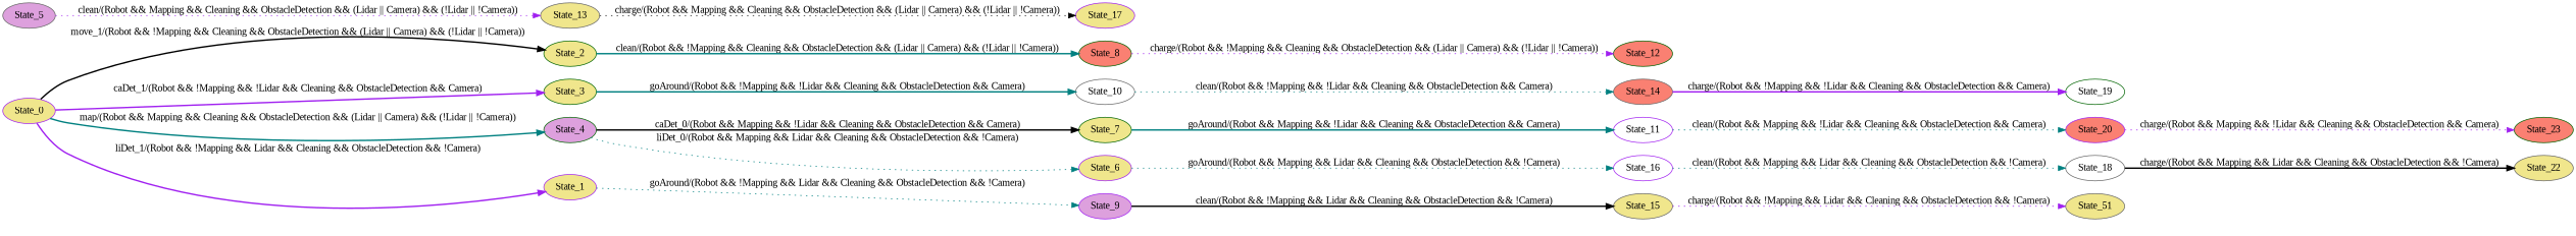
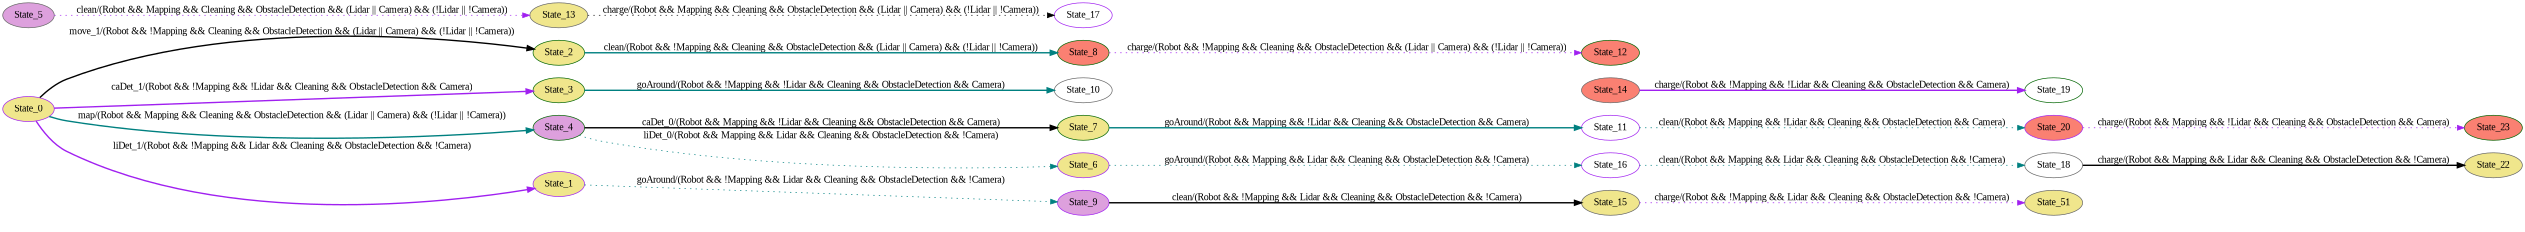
  digraph {
    fontname="Liberation Serif"
    rankdir=LR
    node [color=purple fillcolor=khaki fontname="Liberation Serif" style=filled]
    edge [color=teal fontname="Liberation Serif" style=bold]
    n1 [label=State_0]
    n2 [color=darkgreen label=State_2]
    n3 [color=darkgreen label=State_3]
    n4 [color=darkgreen fillcolor=plum label=State_4]
    n5 [label=State_1]
    n6 [color=darkgreen fillcolor=salmon label=State_8]
    n7 [color=gray40 fillcolor=white label=State_10]
    n8 [color=darkgreen label=State_7]
    n9 [label=State_6]
    n10 [fillcolor=plum label=State_9]
    n11 [color=darkgreen fillcolor=salmon label=State_12]
    n12 [fillcolor=salmon label=State_20]
    n13 [color=darkgreen fillcolor=salmon label=State_23]
    n14 [color=gray40 fillcolor=salmon label=State_14]
    n15 [color=darkgreen fillcolor=white label=State_19]
    n16 [color=gray40 label=State_51]
    n17 [fillcolor=white label=State_11]
    n18 [fillcolor=white label=State_16]
    n19 [color=gray40 fillcolor=plum label=State_5]
    n20 [color=gray40 label=State_13]
    n21 [color=gray40 fillcolor=white label=State_18]
-   n22 [label=State_17]
+   n22 [fillcolor=white label=State_17]
    n23 [color=gray40 label=State_22]
    n24 [color=gray40 label=State_15]
    n1 -> n2 [color=black label=" move_1/(Robot && !Mapping && Cleaning && ObstacleDetection && (Lidar || Camera) && (!Lidar || !Camera)) "]
    n1 -> n3 [color=purple label=" caDet_1/(Robot && !Mapping && !Lidar && Cleaning && ObstacleDetection && Camera) "]
    n1 -> n4 [label=" map/(Robot && Mapping && Cleaning && ObstacleDetection && (Lidar || Camera) && (!Lidar || !Camera)) "]
    n1 -> n5 [color=purple label=" liDet_1/(Robot && !Mapping && Lidar && Cleaning && ObstacleDetection && !Camera) "]
    n2 -> n6 [label=" clean/(Robot && !Mapping && Cleaning && ObstacleDetection && (Lidar || Camera) && (!Lidar || !Camera)) "]
    n3 -> n7 [label=" goAround/(Robot && !Mapping && !Lidar && Cleaning && ObstacleDetection && Camera) "]
    n4 -> n8 [color=black label=" caDet_0/(Robot && Mapping && !Lidar && Cleaning && ObstacleDetection && Camera) "]
    n4 -> n9 [label=" liDet_0/(Robot && Mapping && Lidar && Cleaning && ObstacleDetection && !Camera) " style=dotted]
    n5 -> n10 [label=" goAround/(Robot && !Mapping && Lidar && Cleaning && ObstacleDetection && !Camera) " style=dotted]
    n6 -> n11 [color=purple label=" charge/(Robot && !Mapping && Cleaning && ObstacleDetection && (Lidar || Camera) && (!Lidar || !Camera)) " style=dotted]
-   n7 -> n14 [label=" clean/(Robot && !Mapping && !Lidar && Cleaning && ObstacleDetection && Camera) " style=dotted]
    n8 -> n17 [label=" goAround/(Robot && Mapping && !Lidar && Cleaning && ObstacleDetection && Camera) "]
    n9 -> n18 [label=" goAround/(Robot && Mapping && Lidar && Cleaning && ObstacleDetection && !Camera) " style=dotted]
    n10 -> n24 [color=black label=" clean/(Robot && !Mapping && Lidar && Cleaning && ObstacleDetection && !Camera) "]
    n12 -> n13 [color=purple label=" charge/(Robot && Mapping && !Lidar && Cleaning && ObstacleDetection && Camera) " style=dotted]
    n14 -> n15 [color=purple label=" charge/(Robot && !Mapping && !Lidar && Cleaning && ObstacleDetection && Camera) "]
    n17 -> n12 [label=" clean/(Robot && Mapping && !Lidar && Cleaning && ObstacleDetection && Camera) " style=dotted]
    n18 -> n21 [label=" clean/(Robot && Mapping && Lidar && Cleaning && ObstacleDetection && !Camera) " style=dotted]
    n19 -> n20 [color=purple label=" clean/(Robot && Mapping && Cleaning && ObstacleDetection && (Lidar || Camera) && (!Lidar || !Camera)) " style=dotted]
    n20 -> n22 [color=black label=" charge/(Robot && Mapping && Cleaning && ObstacleDetection && (Lidar || Camera) && (!Lidar || !Camera)) " style=dotted]
    n21 -> n23 [color=black label=" charge/(Robot && Mapping && Lidar && Cleaning && ObstacleDetection && !Camera) "]
    n24 -> n16 [color=purple label=" charge/(Robot && !Mapping && Lidar && Cleaning && ObstacleDetection && !Camera) " style=dotted]
  }
